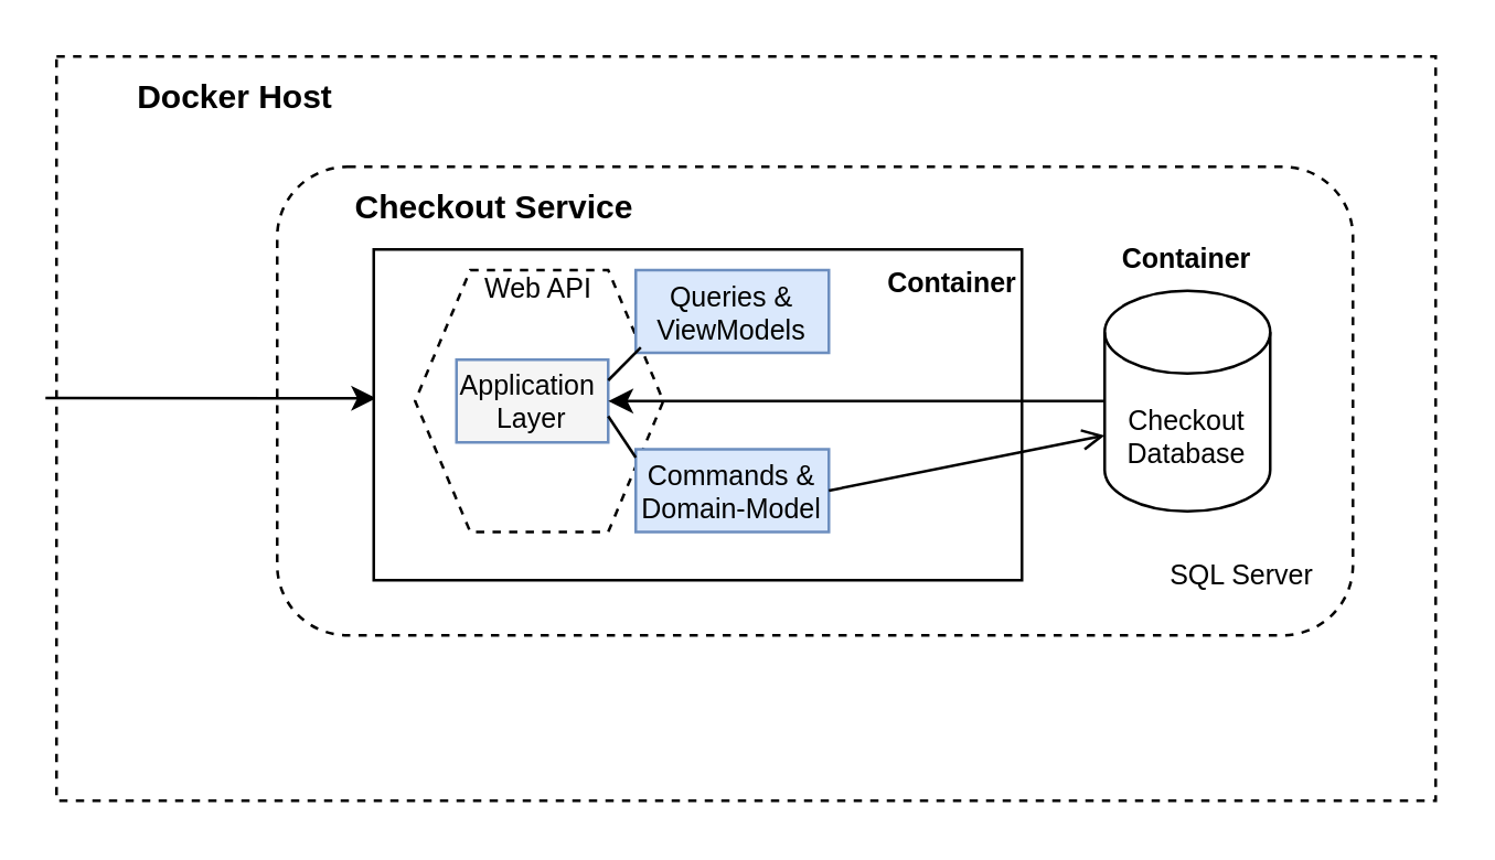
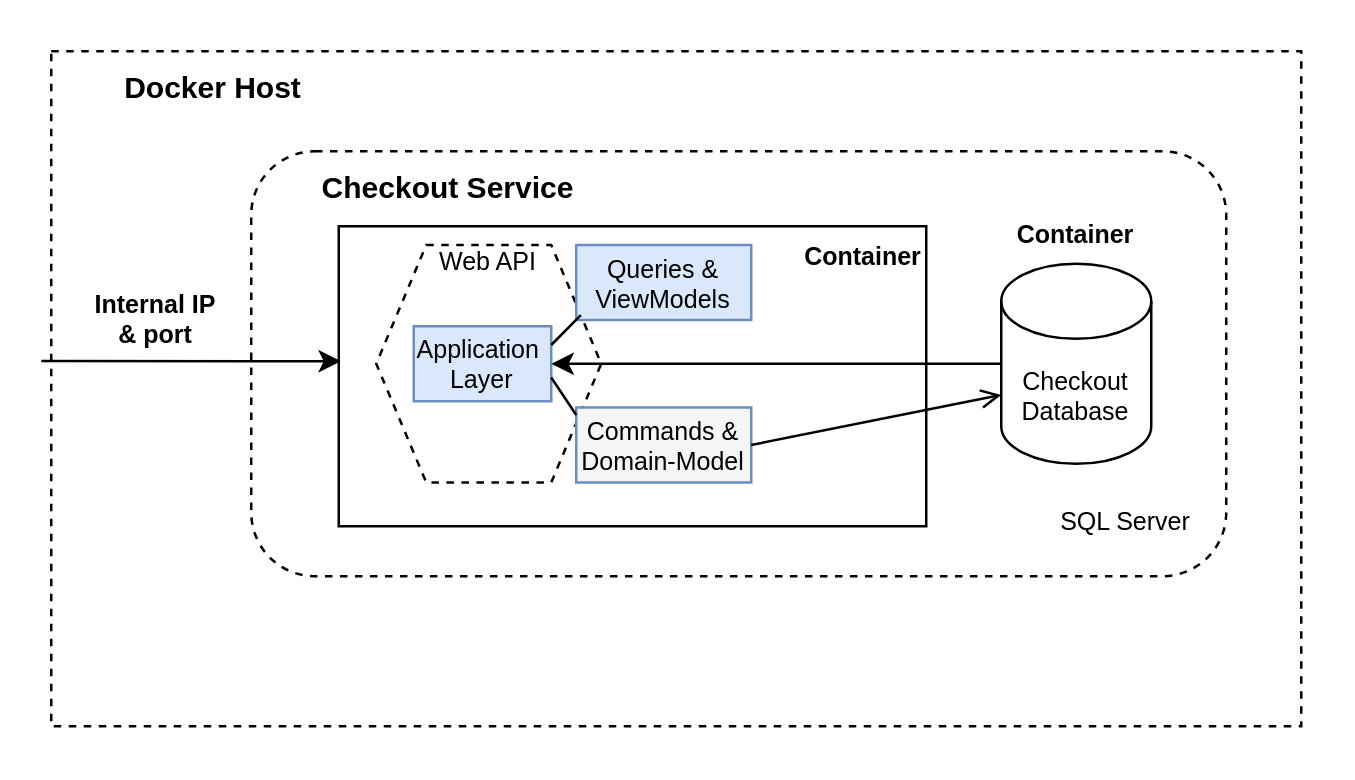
  <mxCell id="0" />
  <mxCell id="1" parent="0" />
  <mxCell id="2" value="" style="rounded=0;whiteSpace=wrap;html=1;dashed=1;fillColor=default;" vertex="1" parent="1"><mxGeometry x="20" y="20" width="500" height="270" as="geometry" /></mxCell>
  <mxCell id="3" value="Docker Host" style="text;html=1;strokeColor=none;fillColor=none;align=center;verticalAlign=middle;whiteSpace=wrap;rounded=0;dashed=1;fontStyle=1" vertex="1" parent="1"><mxGeometry x="40" y="25" width="90" height="20" as="geometry" /></mxCell>
  <mxCell id="4" value="" style="rounded=1;whiteSpace=wrap;html=1;dashed=1;fillColor=default;" vertex="1" parent="1"><mxGeometry x="100" y="60" width="390" height="170" as="geometry" /></mxCell>
  <mxCell id="5" value="Checkout Service" style="text;html=1;strokeColor=none;fillColor=none;align=center;verticalAlign=middle;whiteSpace=wrap;rounded=0;dashed=1;fontStyle=1" vertex="1" parent="1"><mxGeometry x="119" y="65" width="120" height="20" as="geometry" /></mxCell>
  <mxCell id="6" value="" style="endArrow=classic;html=1;rounded=0;exitX=-0.008;exitY=0.459;exitDx=0;exitDy=0;entryX=0.004;entryY=0.45;entryDx=0;entryDy=0;exitPerimeter=0;entryPerimeter=0;" edge="1" parent="1" source="2" target="7"><mxGeometry width="50" height="50" relative="1" as="geometry"><mxPoint x="22" y="145" as="sourcePoint" /><mxPoint x="101" y="144" as="targetPoint" /></mxGeometry></mxCell>
  <mxCell id="7" value="" style="rounded=0;whiteSpace=wrap;html=1;fontSize=10;fillColor=default;" vertex="1" parent="1"><mxGeometry x="135" y="90" width="235" height="120" as="geometry" /></mxCell>
  <mxCell id="8" value="" style="shape=hexagon;perimeter=hexagonPerimeter2;whiteSpace=wrap;html=1;fixedSize=1;dashed=1;fillColor=default;" vertex="1" parent="1"><mxGeometry x="150" y="97.5" width="90" height="95" as="geometry" /></mxCell>
  <mxCell id="9" value="Web API" style="text;html=1;strokeColor=none;fillColor=none;align=center;verticalAlign=middle;whiteSpace=wrap;rounded=0;dashed=1;fontSize=10;" vertex="1" parent="1"><mxGeometry x="165" y="97.5" width="60" height="12.5" as="geometry" /></mxCell>
- <mxCell id="10" value="Application&amp;nbsp;&lt;br&gt;Layer" style="rounded=0;whiteSpace=wrap;html=1;fontSize=10;fillColor=#f5f5f5;strokeColor=#6c8ebf;" vertex="1" parent="1"><mxGeometry x="165" y="130" width="55" height="30" as="geometry" /></mxCell>
+ <mxCell id="10" value="Application&amp;nbsp;&lt;br&gt;Layer" style="rounded=0;whiteSpace=wrap;html=1;fontSize=10;fillColor=#dae8fc;strokeColor=#6c8ebf;" vertex="1" parent="1"><mxGeometry x="165" y="130" width="55" height="30" as="geometry" /></mxCell>
  <mxCell id="11" value="Queries &amp;amp; ViewModels" style="rounded=0;whiteSpace=wrap;html=1;fontSize=10;fillColor=#dae8fc;strokeColor=#6c8ebf;" vertex="1" parent="1"><mxGeometry x="230" y="97.5" width="70" height="30" as="geometry" /></mxCell>
- <mxCell id="12" value="Commands &amp;amp; Domain-Model" style="rounded=0;whiteSpace=wrap;html=1;fontSize=10;fillColor=#dae8fc;strokeColor=#6c8ebf;" vertex="1" parent="1"><mxGeometry x="230" y="162.5" width="70" height="30" as="geometry" /></mxCell>
+ <mxCell id="12" value="Commands &amp;amp; Domain-Model" style="rounded=0;whiteSpace=wrap;html=1;fontSize=10;fillColor=#f5f5f5;strokeColor=#6c8ebf;" vertex="1" parent="1"><mxGeometry x="230" y="162.5" width="70" height="30" as="geometry" /></mxCell>
  <mxCell id="13" value="" style="endArrow=none;html=1;rounded=0;fontSize=10;entryX=1;entryY=0.25;entryDx=0;entryDy=0;exitX=1;exitY=0.25;exitDx=0;exitDy=0;" edge="1" parent="1" source="10" target="8"><mxGeometry width="50" height="50" relative="1" as="geometry"><mxPoint x="270" y="240" as="sourcePoint" /><mxPoint x="320" y="190" as="targetPoint" /></mxGeometry></mxCell>
  <mxCell id="14" value="" style="endArrow=none;html=1;rounded=0;fontSize=10;exitX=1;exitY=0.25;exitDx=0;exitDy=0;entryX=0;entryY=0.1;entryDx=0;entryDy=0;entryPerimeter=0;" edge="1" parent="1" target="12"><mxGeometry width="50" height="50" relative="1" as="geometry"><mxPoint x="220" y="150.5" as="sourcePoint" /><mxPoint x="237.5" y="165.5" as="targetPoint" /></mxGeometry></mxCell>
  <mxCell id="15" value="Checkout&lt;br&gt;Database" style="shape=cylinder3;whiteSpace=wrap;html=1;boundedLbl=1;backgroundOutline=1;size=15;fontSize=10;fillColor=default;" vertex="1" parent="1"><mxGeometry x="400" y="105" width="60" height="80" as="geometry" /></mxCell>
  <mxCell id="16" value="" style="endArrow=classic;html=1;rounded=0;fontSize=10;exitX=0;exitY=0.5;exitDx=0;exitDy=0;exitPerimeter=0;" edge="1" parent="1" source="15" target="10"><mxGeometry width="50" height="50" relative="1" as="geometry"><mxPoint x="270" y="230" as="sourcePoint" /><mxPoint x="320" y="180" as="targetPoint" /></mxGeometry></mxCell>
  <mxCell id="17" value="" style="endArrow=open;html=1;rounded=0;fontSize=10;entryX=0;entryY=0;entryDx=0;entryDy=52.5;exitX=1;exitY=0.5;exitDx=0;exitDy=0;entryPerimeter=0;" edge="1" parent="1" source="12" target="15"><mxGeometry width="50" height="50" relative="1" as="geometry"><mxPoint x="410" y="155" as="sourcePoint" /><mxPoint x="310" y="122.5" as="targetPoint" /></mxGeometry></mxCell>
+ <mxCell id="18" value="Internal IP &amp;amp; port" style="text;html=1;strokeColor=none;fillColor=none;align=center;verticalAlign=middle;whiteSpace=wrap;rounded=0;fontSize=10;fontStyle=1" vertex="1" parent="1"><mxGeometry x="32" y="112" width="60" height="30" as="geometry" /></mxCell>
  <mxCell id="19" value="SQL Server" style="text;html=1;strokeColor=none;fillColor=none;align=center;verticalAlign=middle;whiteSpace=wrap;rounded=0;fontSize=10;" vertex="1" parent="1"><mxGeometry x="420" y="192.5" width="60" height="30" as="geometry" /></mxCell>
  <mxCell id="20" value="Container" style="text;html=1;strokeColor=none;fillColor=none;align=center;verticalAlign=middle;whiteSpace=wrap;rounded=0;fontSize=10;fontStyle=1" vertex="1" parent="1"><mxGeometry x="320" y="93.75" width="50" height="16.25" as="geometry" /></mxCell>
  <mxCell id="21" value="Container" style="text;html=1;strokeColor=none;fillColor=none;align=center;verticalAlign=middle;whiteSpace=wrap;rounded=0;fontSize=10;fontStyle=1" vertex="1" parent="1"><mxGeometry x="405" y="85" width="50" height="16.25" as="geometry" /></mxCell>
